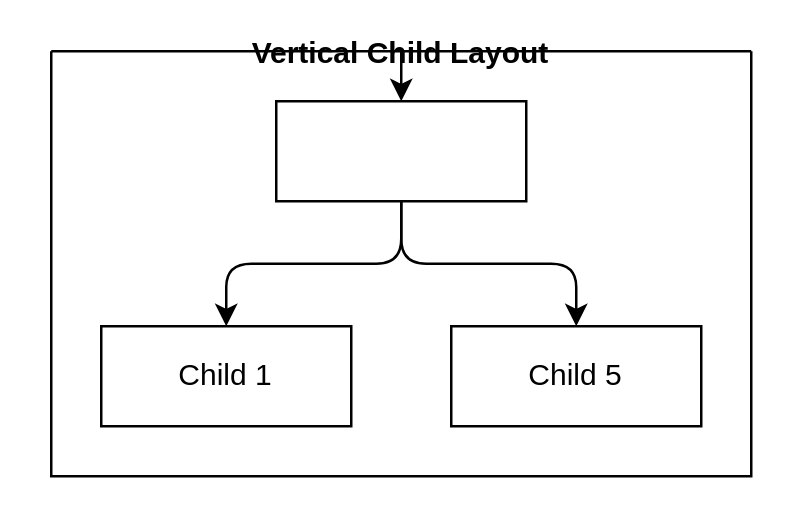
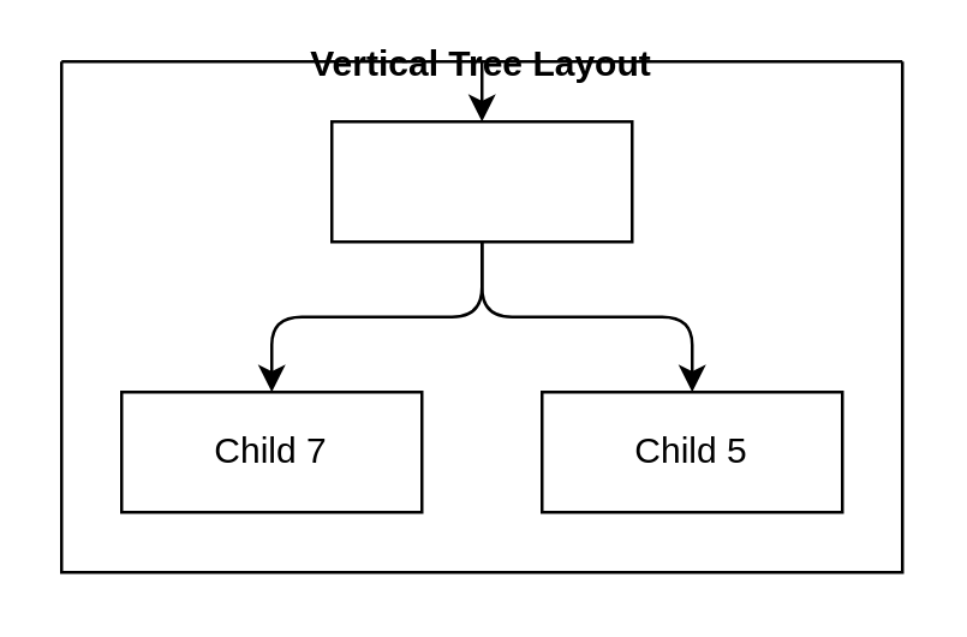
  <mxCell id="0" />
  <mxCell id="1" parent="0" />
- <mxCell id="2" value="Vertical Child Layout" style="swimlane;startSize=0;horizontal=1;childLayout=treeLayout;horizontalTree=0;resizable=0;containerType=tree;fontSize=12;" vertex="1" parent="1"><mxGeometry x="20" y="20" width="280" height="170" as="geometry" /></mxCell>
+ <mxCell id="2" value="Vertical Tree Layout" style="swimlane;startSize=0;horizontal=1;childLayout=treeLayout;horizontalTree=0;resizable=0;containerType=tree;fontSize=12;" vertex="1" parent="1"><mxGeometry x="20" y="20" width="280" height="170" as="geometry" /></mxCell>
  <mxCell id="3" value="" style="whiteSpace=wrap;html=1;" vertex="1" parent="2"><mxGeometry x="90" y="20" width="100" height="40" as="geometry" /></mxCell>
- <mxCell id="4" value="Child 1" style="whiteSpace=wrap;html=1;" vertex="1" parent="2"><mxGeometry x="20" y="110" width="100" height="40" as="geometry" /></mxCell>
+ <mxCell id="4" value="Child 7" style="whiteSpace=wrap;html=1;" vertex="1" parent="2"><mxGeometry x="20" y="110" width="100" height="40" as="geometry" /></mxCell>
  <mxCell id="5" value="" style="edgeStyle=elbowEdgeStyle;elbow=vertical;html=1;rounded=1;curved=0;sourcePerimeterSpacing=0;targetPerimeterSpacing=0;startSize=6;endSize=6;" edge="1" parent="2" source="3" target="4"><mxGeometry relative="1" as="geometry" /></mxCell>
  <mxCell id="6" value="Child 5" style="whiteSpace=wrap;html=1;" vertex="1" parent="2"><mxGeometry x="160" y="110" width="100" height="40" as="geometry" /></mxCell>
  <mxCell id="7" value="" style="edgeStyle=elbowEdgeStyle;elbow=vertical;html=1;rounded=1;curved=0;sourcePerimeterSpacing=0;targetPerimeterSpacing=0;startSize=6;endSize=6;" edge="1" parent="2" source="3" target="6"><mxGeometry relative="1" as="geometry" /></mxCell>
  <mxCell id="8" style="edgeStyle=none;html=1;entryX=0.5;entryY=0;entryDx=0;entryDy=0;" edge="1" parent="2" source="2" target="3"><mxGeometry relative="1" as="geometry" /></mxCell>
